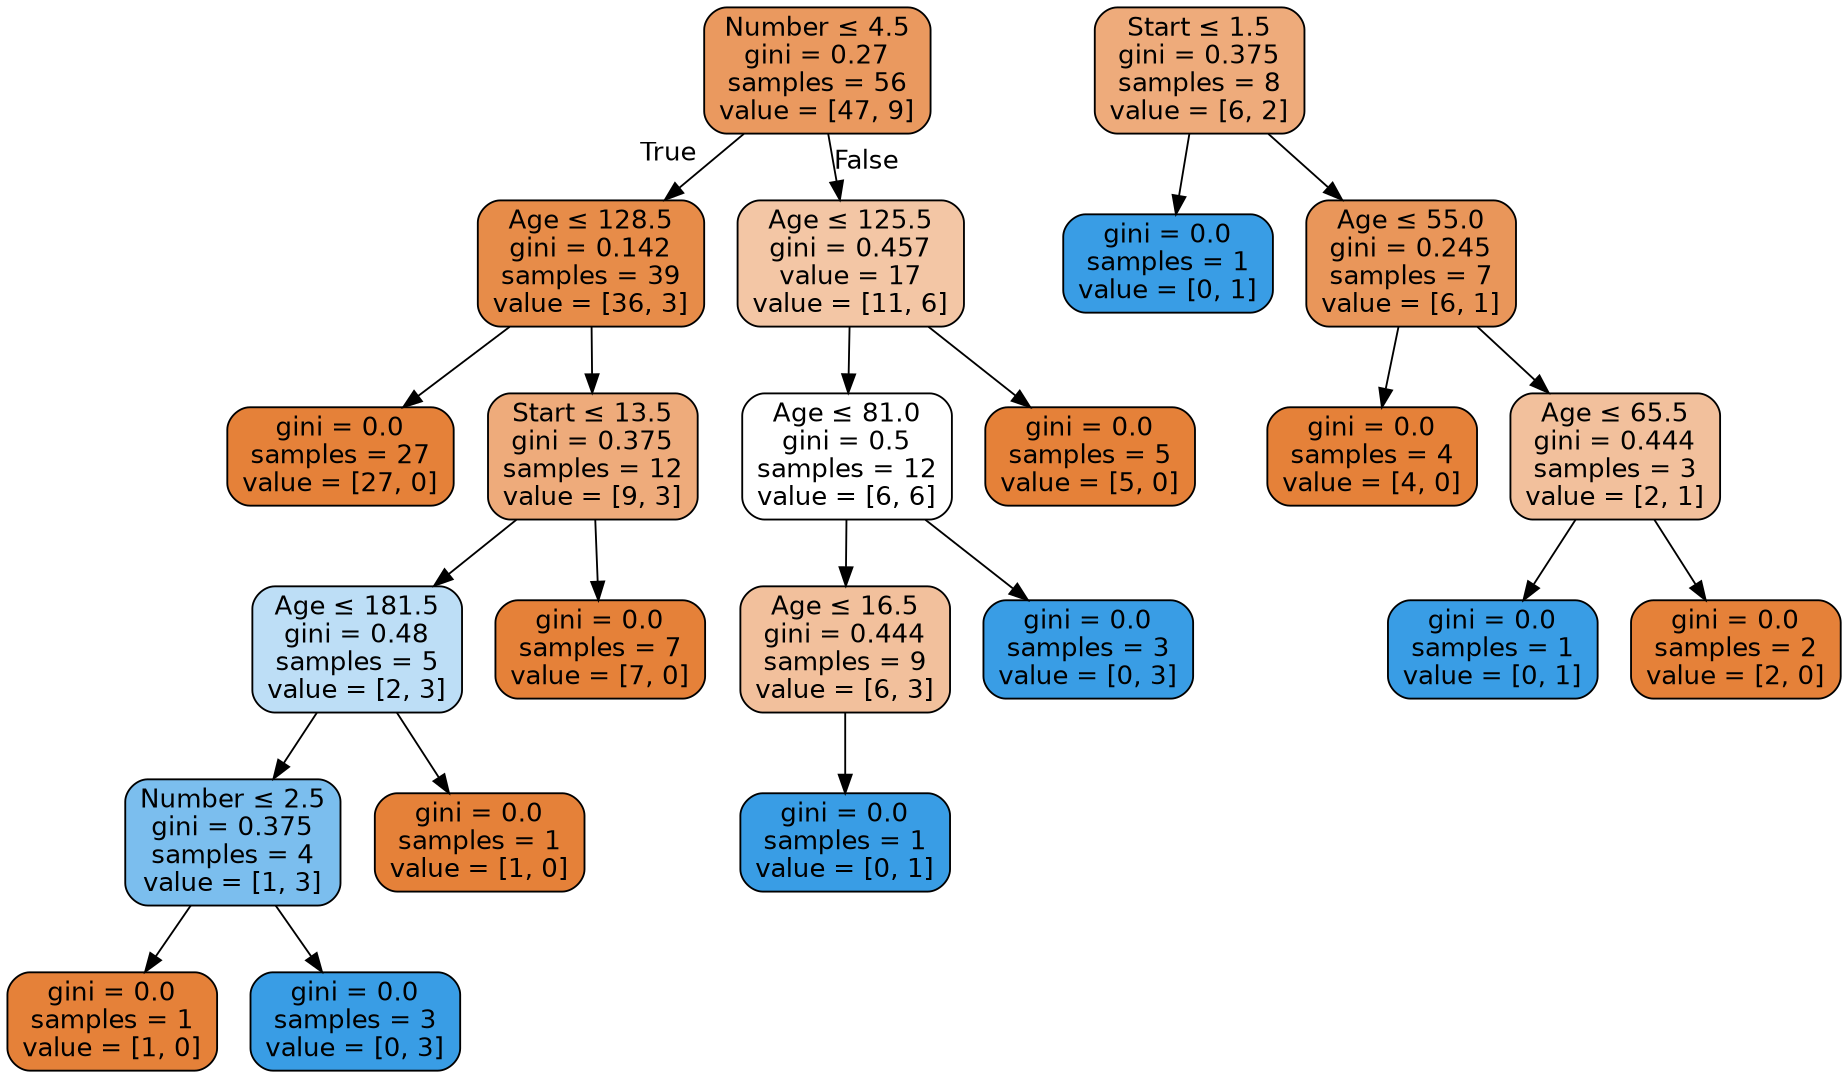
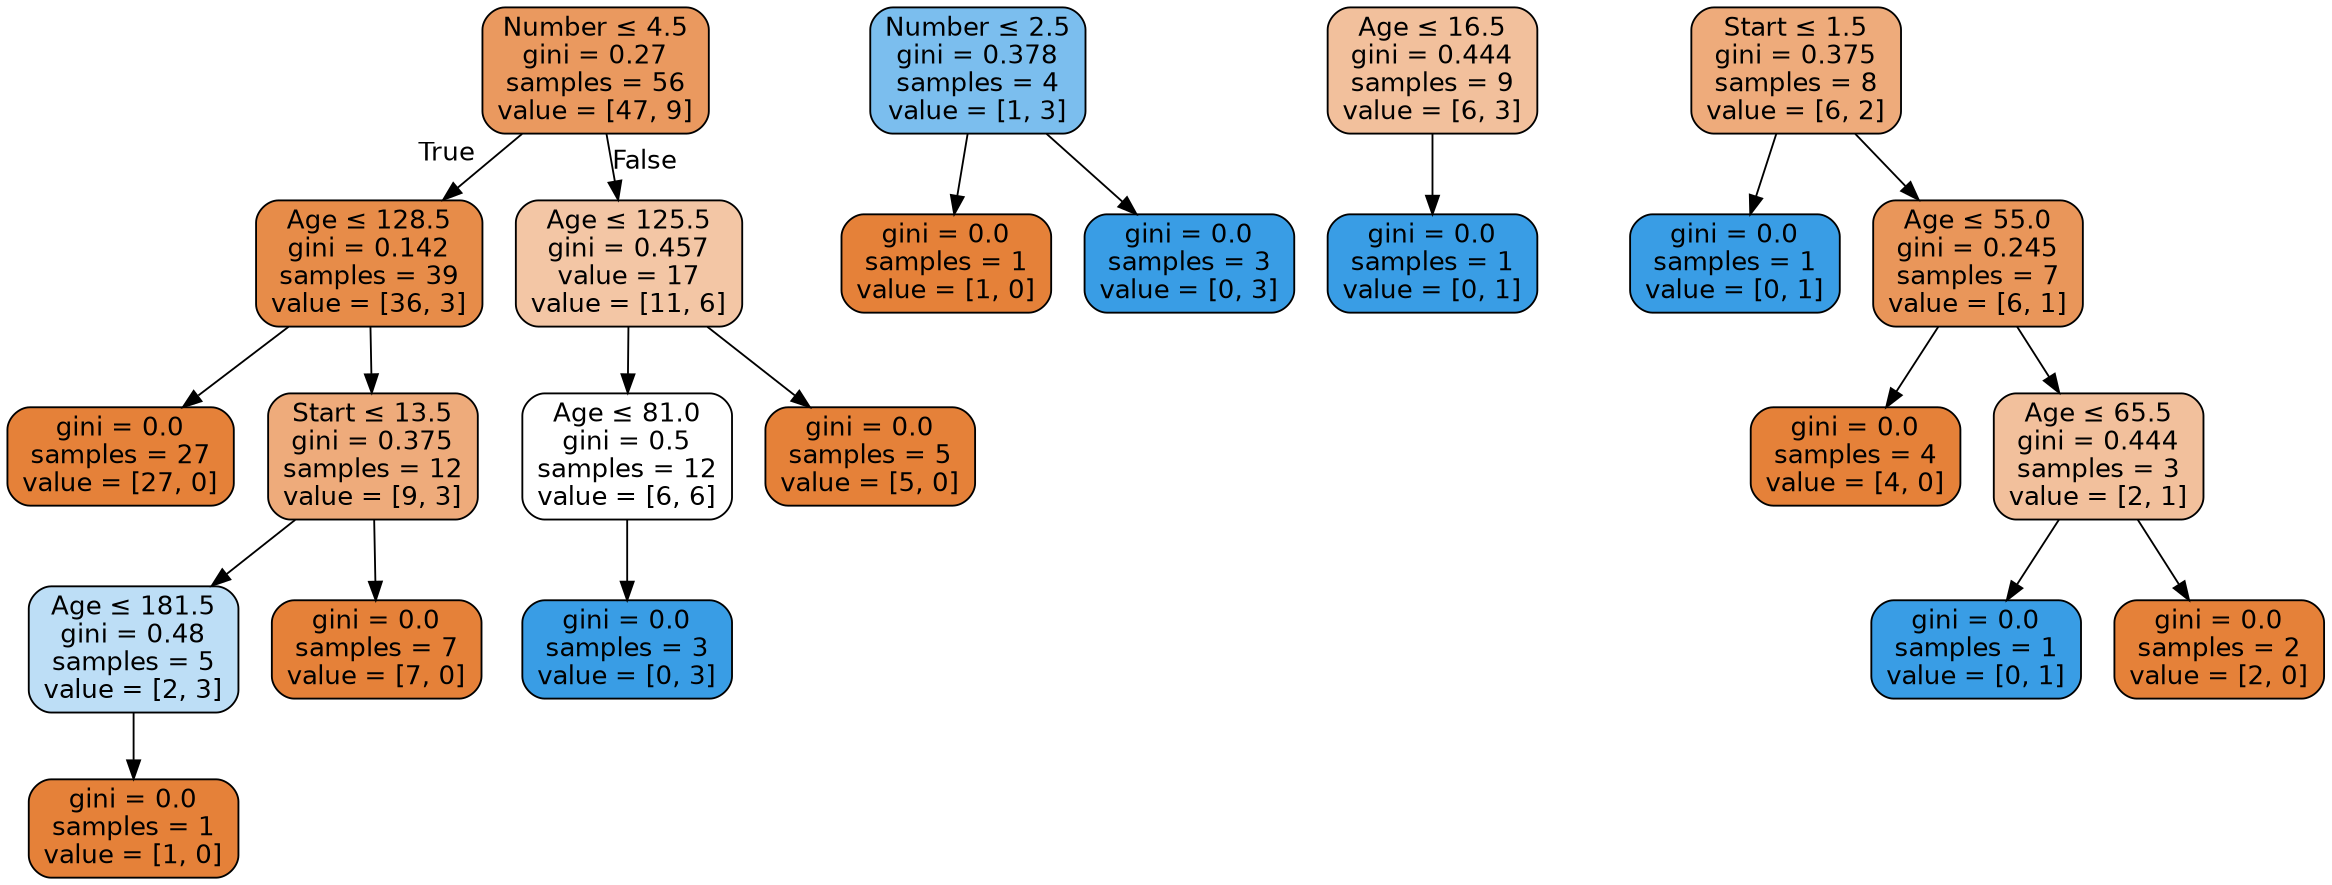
  digraph {
    node [color=black fillcolor="#e58139" fontname=helvetica shape=box style="filled, rounded"]
    edge [fontname=helvetica]
    n1 [fillcolor="#ea995f" label=<Number &le; 4.5<br/>gini = 0.27<br/>samples = 56<br/>value = [47, 9]>]
    n2 [fillcolor="#e78c49" label=<Age &le; 128.5<br/>gini = 0.142<br/>samples = 39<br/>value = [36, 3]>]
    n3 [fillcolor="#f3c6a5" label=<Age &le; 125.5<br/>gini = 0.457<br/>value = 17<br/>value = [11, 6]>]
    n4 [label=<gini = 0.0<br/>samples = 27<br/>value = [27, 0]>]
    n5 [fillcolor="#eeab7b" label=<Start &le; 13.5<br/>gini = 0.375<br/>samples = 12<br/>value = [9, 3]>]
    n6 [fillcolor="#ffffff" label=<Age &le; 81.0<br/>gini = 0.5<br/>samples = 12<br/>value = [6, 6]>]
    n7 [label=<gini = 0.0<br/>samples = 5<br/>value = [5, 0]>]
    n8 [fillcolor="#bddef6" label=<Age &le; 181.5<br/>gini = 0.48<br/>samples = 5<br/>value = [2, 3]>]
    n9 [label=<gini = 0.0<br/>samples = 7<br/>value = [7, 0]>]
-   n10 [fillcolor="#7bbeee" label=<Number &le; 2.5<br/>gini = 0.375<br/>samples = 4<br/>value = [1, 3]>]
+   n10 [fillcolor="#7bbeee" label=<Number &le; 2.5<br/>gini = 0.378<br/>samples = 4<br/>value = [1, 3]>]
    n11 [label=<gini = 0.0<br/>samples = 1<br/>value = [1, 0]>]
    n12 [label=<gini = 0.0<br/>samples = 1<br/>value = [1, 0]>]
    n13 [fillcolor="#399de5" label=<gini = 0.0<br/>samples = 3<br/>value = [0, 3]>]
    n14 [fillcolor="#f2c09c" label=<Age &le; 16.5<br/>gini = 0.444<br/>samples = 9<br/>value = [6, 3]>]
    n15 [fillcolor="#399de5" label=<gini = 0.0<br/>samples = 3<br/>value = [0, 3]>]
    n16 [fillcolor="#399de5" label=<gini = 0.0<br/>samples = 1<br/>value = [0, 1]>]
    n17 [fillcolor="#eeab7b" label=<Start &le; 1.5<br/>gini = 0.375<br/>samples = 8<br/>value = [6, 2]>]
    n18 [fillcolor="#399de5" label=<gini = 0.0<br/>samples = 1<br/>value = [0, 1]>]
    n19 [fillcolor="#e9965a" label=<Age &le; 55.0<br/>gini = 0.245<br/>samples = 7<br/>value = [6, 1]>]
    n20 [label=<gini = 0.0<br/>samples = 4<br/>value = [4, 0]>]
    n21 [fillcolor="#f2c09c" label=<Age &le; 65.5<br/>gini = 0.444<br/>samples = 3<br/>value = [2, 1]>]
    n22 [fillcolor="#399de5" label=<gini = 0.0<br/>samples = 1<br/>value = [0, 1]>]
    n23 [label=<gini = 0.0<br/>samples = 2<br/>value = [2, 0]>]
    n1 -> n2 [headlabel=True labelangle=45 labeldistance=2.5]
    n1 -> n3 [headlabel=False labelangle=-45 labeldistance=2.5]
    n2 -> n4
    n2 -> n5
    n3 -> n6
    n3 -> n7
    n5 -> n8
    n5 -> n9
-   n6 -> n14
    n6 -> n15
-   n8 -> n10
    n8 -> n11
    n10 -> n12
    n10 -> n13
    n14 -> n16
    n17 -> n18
    n17 -> n19
    n19 -> n20
    n19 -> n21
    n21 -> n22
    n21 -> n23
  }
